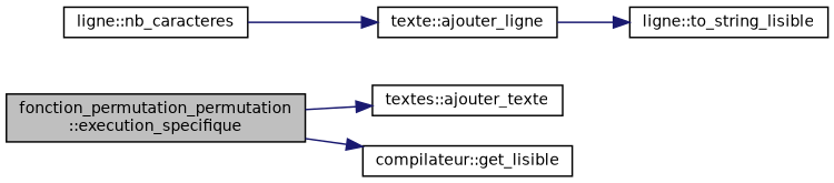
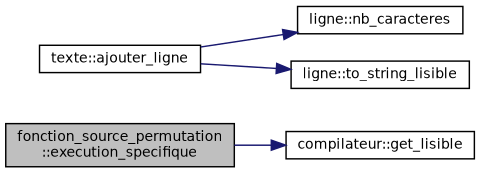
  digraph {
    rankdir=LR
    node [color=black fillcolor=white fontname=Helvetica fontsize=10 shape=record style=filled]
    edge [color=midnightblue fontname=Helvetica fontsize=10 labelfontname=Helvetica labelfontsize=10 style=solid]
-   n1 [fillcolor=grey75 fontcolor=black height=0.2 label="fonction_permutation_permutation\l::execution_specifique" width=0.4]
-   n2 [height=0.2 label="textes::ajouter_texte" width=0.4]
+   n1 [fillcolor=grey75 fontcolor=black height=0.2 label="fonction_source_permutation\l::execution_specifique" width=0.4]
    n3 [height=0.2 label="compilateur::get_lisible" width=0.4]
    n4 [height=0.2 label="texte::ajouter_ligne" width=0.4]
    n5 [height=0.2 label="ligne::nb_caracteres" width=0.4]
    n6 [height=0.2 label="ligne::to_string_lisible" width=0.4]
-   n1 -> n2
    n1 -> n3
-   n5 -> n4
+   n4 -> n5
    n4 -> n6
  }
